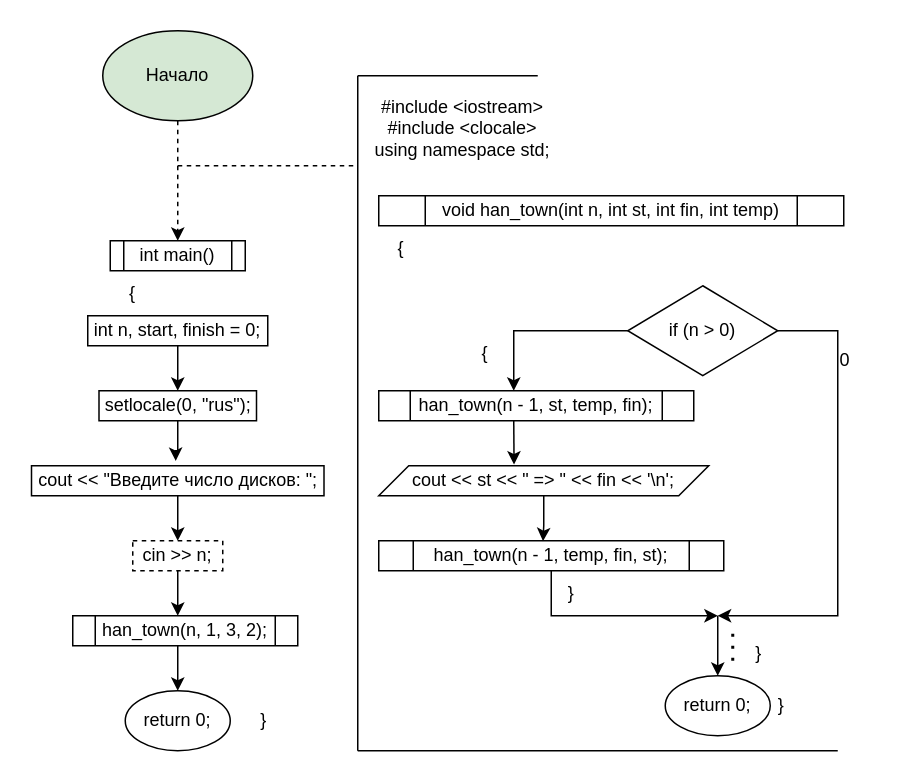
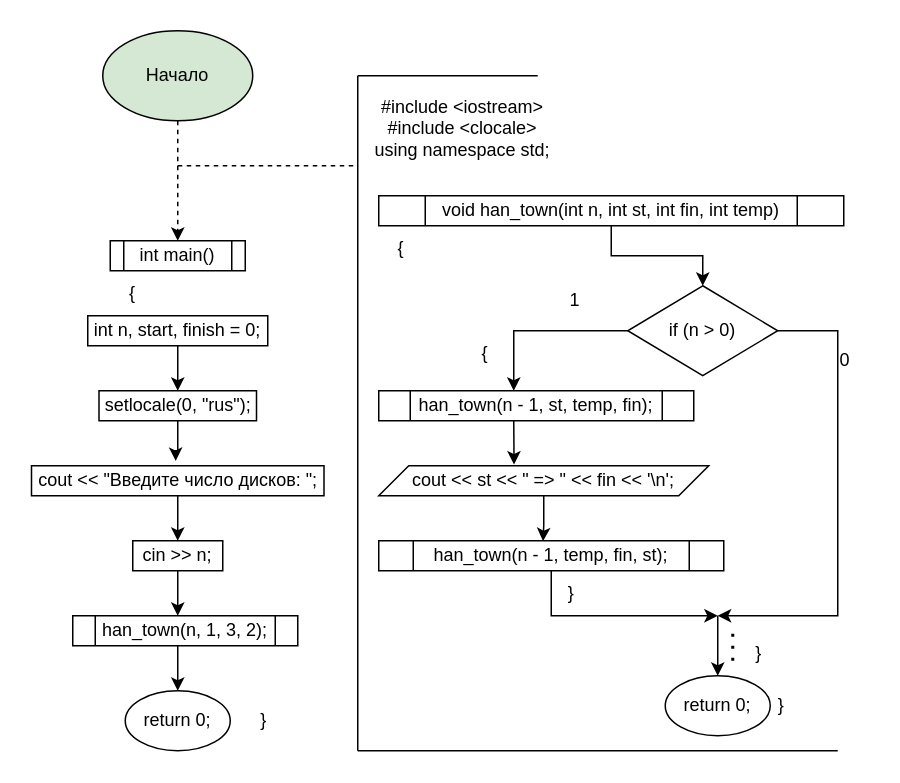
  <mxCell id="0" />
  <mxCell id="1" parent="0" />
  <mxCell id="2" style="edgeStyle=orthogonalEdgeStyle;rounded=0;orthogonalLoop=1;jettySize=auto;html=1;entryX=0.5;entryY=0;entryDx=0;entryDy=0;dashed=1;" edge="1" parent="1" source="3" target="4"><mxGeometry relative="1" as="geometry" /></mxCell>
  <mxCell id="3" value="Начало" style="ellipse;whiteSpace=wrap;html=1;fillColor=#d5e8d4;" vertex="1" parent="1"><mxGeometry x="68" y="20" width="100" height="60" as="geometry" /></mxCell>
  <mxCell id="4" value="int main()" style="shape=process;whiteSpace=wrap;html=1;backgroundOutline=1;" vertex="1" parent="1"><mxGeometry x="73" y="160" width="90" height="20" as="geometry" /></mxCell>
  <mxCell id="5" value="" style="endArrow=none;dashed=1;html=1;rounded=0;" edge="1" parent="1"><mxGeometry width="50" height="50" relative="1" as="geometry"><mxPoint x="118" y="110" as="sourcePoint" /><mxPoint x="238" y="110" as="targetPoint" /></mxGeometry></mxCell>
  <mxCell id="6" value="" style="endArrow=none;html=1;rounded=0;" edge="1" parent="1"><mxGeometry width="50" height="50" relative="1" as="geometry"><mxPoint x="238" y="500" as="sourcePoint" /><mxPoint x="238" y="50" as="targetPoint" /></mxGeometry></mxCell>
  <mxCell id="7" value="" style="endArrow=none;html=1;rounded=0;" edge="1" parent="1"><mxGeometry width="50" height="50" relative="1" as="geometry"><mxPoint x="238" y="50" as="sourcePoint" /><mxPoint x="358" y="50" as="targetPoint" /></mxGeometry></mxCell>
  <mxCell id="8" value="&lt;div&gt;#include &amp;lt;iostream&amp;gt;&lt;/div&gt;&lt;div&gt;#include &amp;lt;clocale&amp;gt;&lt;/div&gt;&lt;div&gt;using namespace std;&lt;/div&gt;" style="text;html=1;align=center;verticalAlign=middle;whiteSpace=wrap;rounded=0;" vertex="1" parent="1"><mxGeometry x="238" y="50" width="140" height="70" as="geometry" /></mxCell>
+ <mxCell id="9" style="edgeStyle=orthogonalEdgeStyle;rounded=0;orthogonalLoop=1;jettySize=auto;html=1;entryX=0.5;entryY=0;entryDx=0;entryDy=0;" edge="1" parent="1" source="10" target="13"><mxGeometry relative="1" as="geometry" /></mxCell>
  <mxCell id="10" value="void han_town(int n, int st, int fin, int temp)" style="shape=process;whiteSpace=wrap;html=1;backgroundOutline=1;" vertex="1" parent="1"><mxGeometry x="252" y="130" width="310" height="20" as="geometry" /></mxCell>
  <mxCell id="11" style="edgeStyle=orthogonalEdgeStyle;rounded=0;orthogonalLoop=1;jettySize=auto;html=1;entryX=0.5;entryY=0;entryDx=0;entryDy=0;" edge="1" parent="1" source="13"><mxGeometry relative="1" as="geometry"><mxPoint x="342" y="260" as="targetPoint" /><Array as="points"><mxPoint x="342" y="220" /></Array></mxGeometry></mxCell>
  <mxCell id="12" style="edgeStyle=orthogonalEdgeStyle;rounded=0;orthogonalLoop=1;jettySize=auto;html=1;" edge="1" parent="1" source="13"><mxGeometry relative="1" as="geometry"><mxPoint x="478" y="410" as="targetPoint" /><Array as="points"><mxPoint x="558" y="220" /></Array></mxGeometry></mxCell>
  <mxCell id="13" value="if (n &amp;gt; 0)" style="rhombus;whiteSpace=wrap;html=1;" vertex="1" parent="1"><mxGeometry x="418" y="190" width="100" height="60" as="geometry" /></mxCell>
  <mxCell id="14" style="edgeStyle=orthogonalEdgeStyle;rounded=0;orthogonalLoop=1;jettySize=auto;html=1;entryX=0.5;entryY=0;entryDx=0;entryDy=0;" edge="1" parent="1" source="15" target="21"><mxGeometry relative="1" as="geometry" /></mxCell>
  <mxCell id="15" value="int n, start, finish = 0;" style="rounded=0;whiteSpace=wrap;html=1;" vertex="1" parent="1"><mxGeometry x="58" y="210" width="120" height="20" as="geometry" /></mxCell>
  <mxCell id="16" value="cout &amp;lt;&amp;lt; st &amp;lt;&amp;lt; &quot; =&amp;gt; &quot; &amp;lt;&amp;lt; fin &amp;lt;&amp;lt; '\n';" style="shape=parallelogram;perimeter=parallelogramPerimeter;whiteSpace=wrap;html=1;fixedSize=1;" vertex="1" parent="1"><mxGeometry x="252" y="310" width="220" height="20" as="geometry" /></mxCell>
  <mxCell id="17" value="{" style="text;html=1;align=center;verticalAlign=middle;whiteSpace=wrap;rounded=0;" vertex="1" parent="1"><mxGeometry x="73" y="180" width="30" height="30" as="geometry" /></mxCell>
  <mxCell id="18" value="}" style="text;html=1;align=center;verticalAlign=middle;whiteSpace=wrap;rounded=0;" vertex="1" parent="1"><mxGeometry x="163" y="465" width="25" height="30" as="geometry" /></mxCell>
  <mxCell id="19" value="{" style="text;html=1;align=center;verticalAlign=middle;whiteSpace=wrap;rounded=0;" vertex="1" parent="1"><mxGeometry x="252" y="150" width="30" height="30" as="geometry" /></mxCell>
  <mxCell id="20" style="edgeStyle=orthogonalEdgeStyle;rounded=0;orthogonalLoop=1;jettySize=auto;html=1;entryX=0.41;entryY=-0.04;entryDx=0;entryDy=0;entryPerimeter=0;" edge="1" parent="1" target="16"><mxGeometry relative="1" as="geometry"><mxPoint x="342" y="280" as="sourcePoint" /></mxGeometry></mxCell>
  <mxCell id="21" value="setlocale(0, &quot;rus&quot;);" style="rounded=0;whiteSpace=wrap;html=1;" vertex="1" parent="1"><mxGeometry x="65.5" y="260" width="105" height="20" as="geometry" /></mxCell>
  <mxCell id="22" style="edgeStyle=orthogonalEdgeStyle;rounded=0;orthogonalLoop=1;jettySize=auto;html=1;entryX=0.5;entryY=0;entryDx=0;entryDy=0;" edge="1" parent="1" source="23"><mxGeometry relative="1" as="geometry"><mxPoint x="118" y="410" as="targetPoint" /></mxGeometry></mxCell>
- <mxCell id="23" value="cin &amp;gt;&amp;gt; n;" style="rounded=0;whiteSpace=wrap;html=1;dashed=1;" vertex="1" parent="1"><mxGeometry x="88" y="360" width="60" height="20" as="geometry" /></mxCell>
+ <mxCell id="23" value="cin &amp;gt;&amp;gt; n;" style="rounded=0;whiteSpace=wrap;html=1;" vertex="1" parent="1"><mxGeometry x="88" y="360" width="60" height="20" as="geometry" /></mxCell>
  <mxCell id="24" style="edgeStyle=orthogonalEdgeStyle;rounded=0;orthogonalLoop=1;jettySize=auto;html=1;entryX=0.5;entryY=0;entryDx=0;entryDy=0;" edge="1" parent="1" source="25" target="23"><mxGeometry relative="1" as="geometry" /></mxCell>
  <mxCell id="25" value="cout &amp;lt;&amp;lt; &quot;Введите число дисков: &quot;;" style="rounded=0;whiteSpace=wrap;html=1;" vertex="1" parent="1"><mxGeometry x="20.5" y="310" width="195" height="20" as="geometry" /></mxCell>
  <mxCell id="26" style="edgeStyle=orthogonalEdgeStyle;rounded=0;orthogonalLoop=1;jettySize=auto;html=1;entryX=0.5;entryY=0;entryDx=0;entryDy=0;" edge="1" parent="1" target="28"><mxGeometry relative="1" as="geometry"><mxPoint x="118" y="430" as="sourcePoint" /></mxGeometry></mxCell>
  <mxCell id="27" style="edgeStyle=orthogonalEdgeStyle;rounded=0;orthogonalLoop=1;jettySize=auto;html=1;entryX=0.493;entryY=-0.16;entryDx=0;entryDy=0;entryPerimeter=0;" edge="1" parent="1" source="21" target="25"><mxGeometry relative="1" as="geometry" /></mxCell>
  <mxCell id="28" value="return 0;" style="ellipse;whiteSpace=wrap;html=1;" vertex="1" parent="1"><mxGeometry x="83" y="460" width="70" height="40" as="geometry" /></mxCell>
  <mxCell id="29" value="{" style="text;html=1;align=center;verticalAlign=middle;whiteSpace=wrap;rounded=0;" vertex="1" parent="1"><mxGeometry x="308" y="220" width="30" height="30" as="geometry" /></mxCell>
+ <mxCell id="30" value="1" style="text;html=1;align=center;verticalAlign=middle;whiteSpace=wrap;rounded=0;" vertex="1" parent="1"><mxGeometry x="368" y="190" width="30" height="20" as="geometry" /></mxCell>
  <mxCell id="31" value="0" style="text;html=1;align=center;verticalAlign=middle;whiteSpace=wrap;rounded=0;" vertex="1" parent="1"><mxGeometry x="548" y="230" width="30" height="20" as="geometry" /></mxCell>
  <mxCell id="32" value="han_town(n, 1, 3, 2);" style="shape=process;whiteSpace=wrap;html=1;backgroundOutline=1;" vertex="1" parent="1"><mxGeometry x="48" y="410" width="150" height="20" as="geometry" /></mxCell>
  <mxCell id="33" value="han_town(n - 1, st, temp, fin);" style="shape=process;whiteSpace=wrap;html=1;backgroundOutline=1;" vertex="1" parent="1"><mxGeometry x="252" y="260" width="210" height="20" as="geometry" /></mxCell>
  <mxCell id="34" style="edgeStyle=orthogonalEdgeStyle;rounded=0;orthogonalLoop=1;jettySize=auto;html=1;" edge="1" parent="1" source="35"><mxGeometry relative="1" as="geometry"><mxPoint x="478" y="410" as="targetPoint" /><Array as="points"><mxPoint x="367" y="410" /><mxPoint x="468" y="410" /></Array></mxGeometry></mxCell>
  <mxCell id="35" value="han_town(n - 1, temp, fin, st);" style="shape=process;whiteSpace=wrap;html=1;backgroundOutline=1;" vertex="1" parent="1"><mxGeometry x="252" y="360" width="230" height="20" as="geometry" /></mxCell>
  <mxCell id="36" style="edgeStyle=orthogonalEdgeStyle;rounded=0;orthogonalLoop=1;jettySize=auto;html=1;entryX=0.476;entryY=0.014;entryDx=0;entryDy=0;entryPerimeter=0;" edge="1" parent="1" source="16" target="35"><mxGeometry relative="1" as="geometry" /></mxCell>
  <mxCell id="37" value="}" style="text;html=1;align=center;verticalAlign=middle;whiteSpace=wrap;rounded=0;" vertex="1" parent="1"><mxGeometry x="368" y="380" width="25" height="30" as="geometry" /></mxCell>
  <mxCell id="38" value="return 0;" style="ellipse;whiteSpace=wrap;html=1;" vertex="1" parent="1"><mxGeometry x="443" y="450" width="70" height="40" as="geometry" /></mxCell>
  <mxCell id="39" value="}" style="text;html=1;align=center;verticalAlign=middle;whiteSpace=wrap;rounded=0;" vertex="1" parent="1"><mxGeometry x="508" y="455" width="25" height="30" as="geometry" /></mxCell>
  <mxCell id="40" value="" style="endArrow=classic;html=1;rounded=0;" edge="1" parent="1"><mxGeometry width="50" height="50" relative="1" as="geometry"><mxPoint x="478" y="410" as="sourcePoint" /><mxPoint x="478" y="450" as="targetPoint" /></mxGeometry></mxCell>
  <mxCell id="41" value="}" style="text;html=1;align=center;verticalAlign=middle;whiteSpace=wrap;rounded=0;" vertex="1" parent="1"><mxGeometry x="493" y="420" width="25" height="30" as="geometry" /></mxCell>
  <mxCell id="42" value="" style="endArrow=none;dashed=1;html=1;dashPattern=1 3;strokeWidth=2;rounded=0;" edge="1" parent="1"><mxGeometry width="50" height="50" relative="1" as="geometry"><mxPoint x="488" y="440" as="sourcePoint" /><mxPoint x="488" y="420" as="targetPoint" /></mxGeometry></mxCell>
  <mxCell id="43" value="" style="endArrow=none;html=1;rounded=0;" edge="1" parent="1"><mxGeometry width="50" height="50" relative="1" as="geometry"><mxPoint x="238" y="500" as="sourcePoint" /><mxPoint x="558" y="500" as="targetPoint" /></mxGeometry></mxCell>
